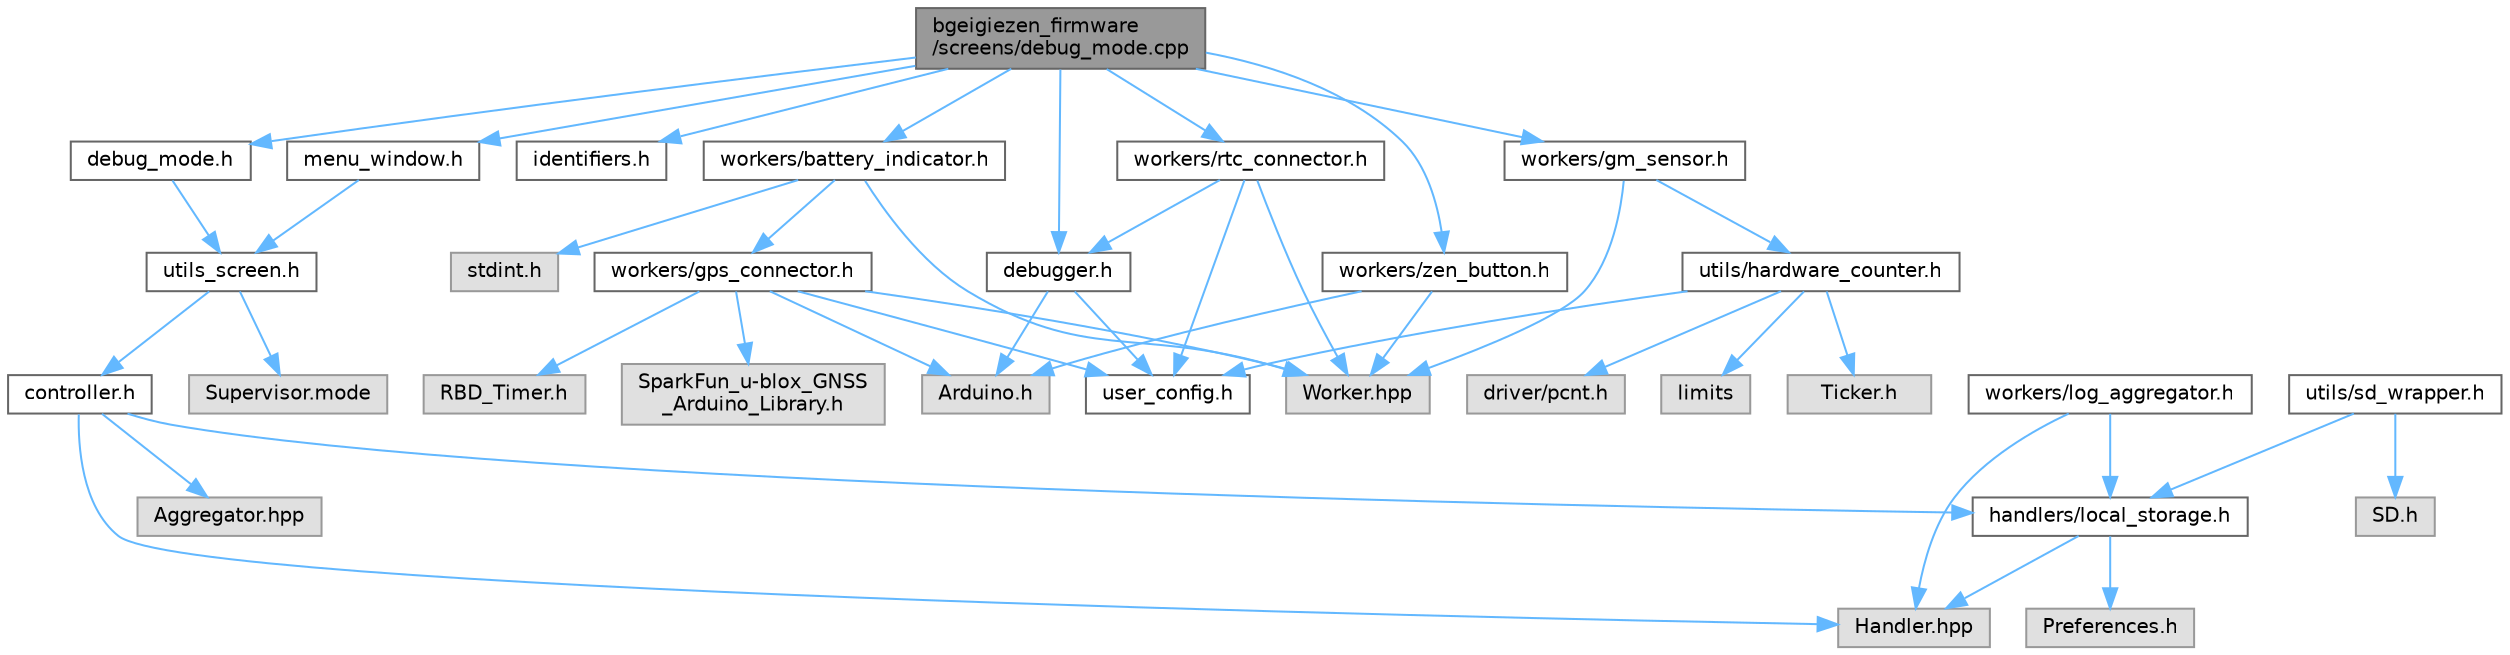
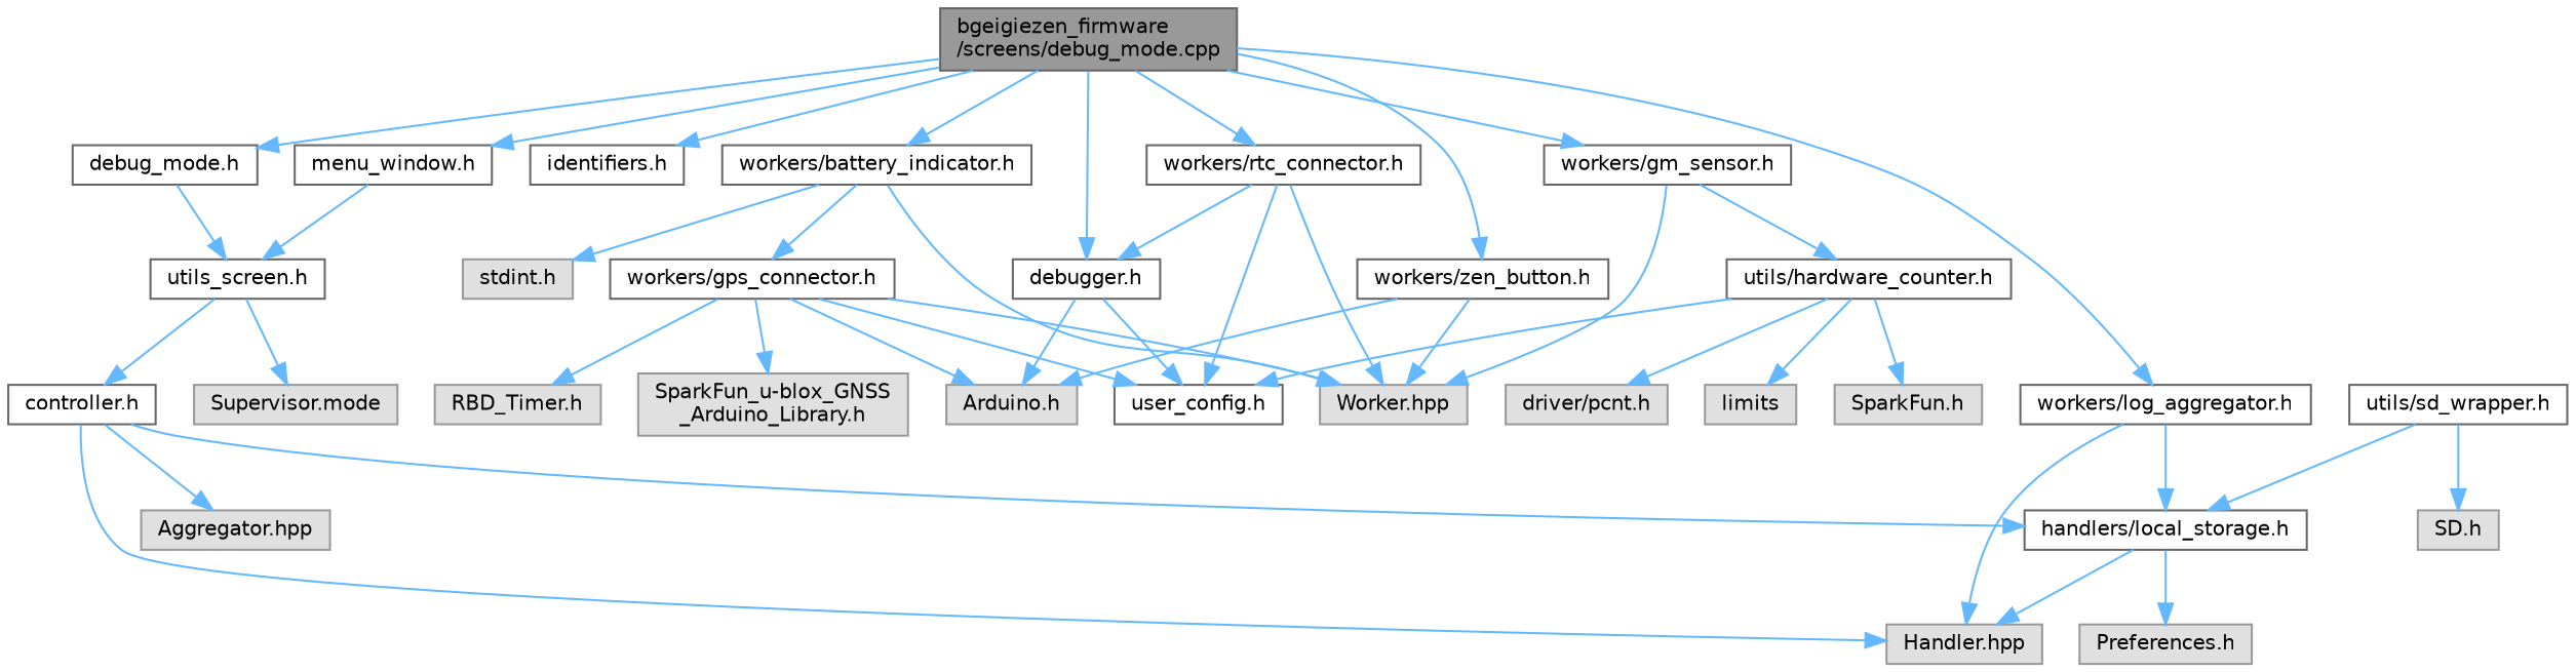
  digraph {
    fontname="DejaVu Sans"
    node [color=grey40 fillcolor=white fontname="DejaVu Sans" fontsize=10 shape=box style=filled]
    edge [color=steelblue1 fontname="DejaVu Sans" fontsize=10 labelfontname=Helvetica labelfontsize=10 style=solid]
    n1 [color=gray40 fillcolor=grey60 fontcolor=black height=0.2 label="bgeigiezen_firmware\l/screens/debug_mode.cpp" width=0.4]
    n2 [height=0.2 label="debug_mode.h" width=0.4]
    n3 [height=0.2 label="debugger.h" width=0.4]
    n4 [height=0.2 label="identifiers.h" width=0.4]
    n5 [height=0.2 label="menu_window.h" width=0.4]
    n6 [height=0.2 label="workers/battery_indicator.h" width=0.4]
    n7 [height=0.2 label="workers/gm_sensor.h" width=0.4]
    n8 [height=0.2 label="workers/log_aggregator.h" width=0.4]
    n9 [height=0.2 label="workers/rtc_connector.h" width=0.4]
    n10 [height=0.2 label="workers/zen_button.h" width=0.4]
    n11 [height=0.2 label="utils_screen.h" width=0.4]
    n12 [color=grey60 fillcolor="#E0E0E0" height=0.2 label="Arduino.h" width=0.4]
    n13 [height=0.2 label="user_config.h" width=0.4]
    n14 [height=0.2 label="workers/gps_connector.h" width=0.4]
    n15 [color=grey60 fillcolor="#E0E0E0" height=0.2 label="Worker.hpp" width=0.4]
    n16 [color=grey60 fillcolor="#E0E0E0" height=0.2 label="stdint.h" width=0.4]
    n17 [height=0.2 label="utils/hardware_counter.h" width=0.4]
    n18 [color=grey60 fillcolor="#E0E0E0" height=0.2 label="RBD_Timer.h" width=0.4]
    n19 [color=grey60 fillcolor="#E0E0E0" height=0.2 label="SparkFun_u-blox_GNSS\l_Arduino_Library.h" width=0.4]
    n20 [height=0.2 label="handlers/local_storage.h" width=0.4]
    n21 [color=grey60 fillcolor="#E0E0E0" height=0.2 label="Handler.hpp" width=0.4]
    n22 [height=0.2 label="controller.h" width=0.4]
    n23 [color=grey60 fillcolor="#E0E0E0" height=0.2 label="Supervisor.mode" width=0.4]
    n24 [color=grey60 fillcolor="#E0E0E0" height=0.2 label="Aggregator.hpp" width=0.4]
    n25 [color=grey60 fillcolor="#E0E0E0" height=0.2 label="Preferences.h" width=0.4]
    n26 [height=0.2 label="utils/sd_wrapper.h" width=0.4]
    n27 [color=grey60 fillcolor="#E0E0E0" height=0.2 label="SD.h" width=0.4]
    n28 [color=grey60 fillcolor="#E0E0E0" height=0.2 label=limits width=0.4]
-   n29 [color=grey60 fillcolor="#E0E0E0" height=0.2 label="Ticker.h" width=0.4]
+   n29 [color=grey60 fillcolor="#E0E0E0" height=0.2 label="SparkFun.h" width=0.4]
    n30 [color=grey60 fillcolor="#E0E0E0" height=0.2 label="driver/pcnt.h" width=0.4]
    n1 -> n2
    n1 -> n3
    n1 -> n4
    n1 -> n5
    n1 -> n6
    n1 -> n7
+   n1 -> n8
    n1 -> n9
    n1 -> n10
    n2 -> n11
    n3 -> n12
    n3 -> n13
    n5 -> n11
    n6 -> n14
    n6 -> n15
    n6 -> n16
    n7 -> n15
    n7 -> n17
    n8 -> n20
    n8 -> n21
    n9 -> n3
    n9 -> n13
    n9 -> n15
    n10 -> n12
    n10 -> n15
    n11 -> n22
    n11 -> n23
    n14 -> n12
    n14 -> n13
    n14 -> n15
    n14 -> n18
    n14 -> n19
    n17 -> n13
    n17 -> n28
    n17 -> n29
    n17 -> n30
    n20 -> n21
    n20 -> n25
    n22 -> n20
    n22 -> n21
    n22 -> n24
    n26 -> n20
    n26 -> n27
  }
